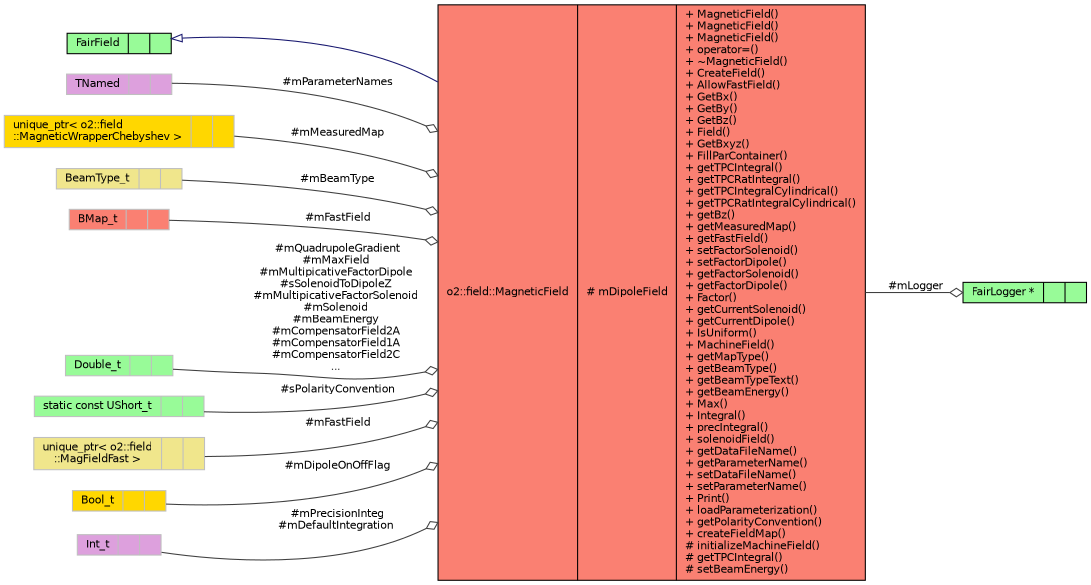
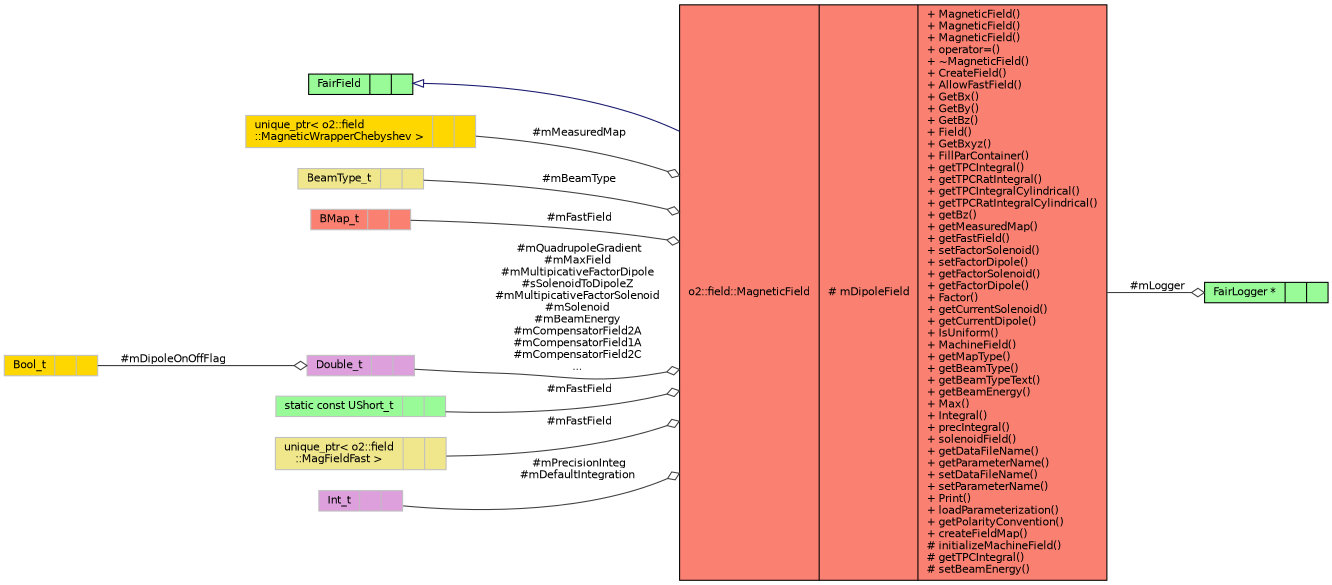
  digraph {
    rankdir=LR
    node [color=grey75 fillcolor=palegreen fontname=Helvetica fontsize=10 shape=record style=filled]
    edge [arrowhead=odiamond color=grey25 fontname=Helvetica fontsize=10 labelfontname=Helvetica labelfontsize=10 style=solid]
    n1 [color=black fillcolor=salmon fontcolor=black height=0.2 label="{o2::field::MagneticField\n|# mDipoleField\l|+ MagneticField()\l+ MagneticField()\l+ MagneticField()\l+ operator=()\l+ ~MagneticField()\l+ CreateField()\l+ AllowFastField()\l+ GetBx()\l+ GetBy()\l+ GetBz()\l+ Field()\l+ GetBxyz()\l+ FillParContainer()\l+ getTPCIntegral()\l+ getTPCRatIntegral()\l+ getTPCIntegralCylindrical()\l+ getTPCRatIntegralCylindrical()\l+ getBz()\l+ getMeasuredMap()\l+ getFastField()\l+ setFactorSolenoid()\l+ setFactorDipole()\l+ getFactorSolenoid()\l+ getFactorDipole()\l+ Factor()\l+ getCurrentSolenoid()\l+ getCurrentDipole()\l+ IsUniform()\l+ MachineField()\l+ getMapType()\l+ getBeamType()\l+ getBeamTypeText()\l+ getBeamEnergy()\l+ Max()\l+ Integral()\l+ precIntegral()\l+ solenoidField()\l+ getDataFileName()\l+ getParameterName()\l+ setDataFileName()\l+ setParameterName()\l+ Print()\l+ loadParameterization()\l+ getPolarityConvention()\l+ createFieldMap()\l# initializeMachineField()\l# getTPCIntegral()\l# setBeamEnergy()\l}" width=0.4]
    n2 [color=black height=0.2 label="{FairLogger *\n||}" width=0.4]
    n3 [color=black height=0.2 label="{FairField\n||}" width=0.4]
-   n4 [fillcolor=plum height=0.2 label="{TNamed\n||}" width=0.4]
    n5 [fillcolor=gold height=0.2 label="{unique_ptr\< o2::field\l::MagneticWrapperChebyshev \>\n||}" width=0.4]
    n6 [fillcolor=khaki height=0.2 label="{BeamType_t\n||}" width=0.4]
    n7 [fillcolor=salmon height=0.2 label="{BMap_t\n||}" width=0.4]
-   n8 [height=0.2 label="{Double_t\n||}" width=0.4]
+   n8 [fillcolor=plum height=0.2 label="{Double_t\n||}" width=0.4]
    n9 [height=0.2 label="{static const UShort_t\n||}" width=0.4]
    n10 [fillcolor=khaki height=0.2 label="{unique_ptr\< o2::field\l::MagFieldFast \>\n||}" width=0.4]
    n11 [fillcolor=gold height=0.2 label="{Bool_t\n||}" width=0.4]
    n12 [fillcolor=plum height=0.2 label="{Int_t\n||}" width=0.4]
    n1 -> n2 [label=" #mLogger"]
    n3 -> n1 [arrowtail=onormal color=midnightblue dir=back arrowhead=""]
-   n4 -> n1 [label=" #mParameterNames"]
    n5 -> n1 [label=" #mMeasuredMap"]
    n6 -> n1 [label=" #mBeamType"]
    n7 -> n1 [label=" #mFastField"]
    n8 -> n1 [label=" #mQuadrupoleGradient\n#mMaxField\n#mMultipicativeFactorDipole\n#sSolenoidToDipoleZ\n#mMultipicativeFactorSolenoid\n#mSolenoid\n#mBeamEnergy\n#mCompensatorField2A\n#mCompensatorField1A\n#mCompensatorField2C\n..."]
-   n9 -> n1 [label=" #sPolarityConvention"]
+   n9 -> n1 [label=" #mFastField"]
    n10 -> n1 [label=" #mFastField"]
-   n11 -> n1 [label=" #mDipoleOnOffFlag"]
+   n11 -> n8 [label=" #mDipoleOnOffFlag"]
    n12 -> n1 [label=" #mPrecisionInteg\n#mDefaultIntegration"]
  }
